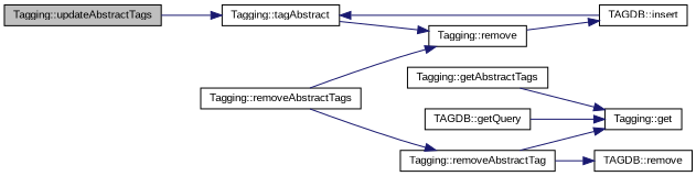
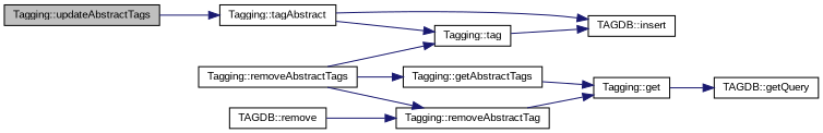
  digraph {
    fontname="Liberation Sans"
    rankdir=LR
    node [color=black fillcolor=white fontname="Liberation Sans" fontsize=10 shape=record style=filled]
    edge [color=midnightblue fontname="Liberation Sans" fontsize=10 labelfontname=Helvetica labelfontsize=10 style=solid]
    n1 [fillcolor=grey75 fontcolor=black height=0.2 label="Tagging::updateAbstractTags" width=0.4]
    n2 [height=0.2 label="Tagging::tagAbstract" width=0.4]
    n3 [height=0.2 label="Tagging::removeAbstractTags" width=0.4]
-   n4 [height=0.2 label="Tagging::remove" width=0.4]
+   n4 [height=0.2 label="Tagging::tag" width=0.4]
    n5 [height=0.2 label="Tagging::getAbstractTags" width=0.4]
    n6 [height=0.2 label="Tagging::removeAbstractTag" width=0.4]
    n7 [height=0.2 label="TAGDB::insert" width=0.4]
    n8 [height=0.2 label="Tagging::get" width=0.4]
    n9 [height=0.2 label="TAGDB::remove" width=0.4]
    n10 [height=0.2 label="TAGDB::getQuery" width=0.4]
    n1 -> n2
    n2 -> n4
-   n7 -> n2
+   n2 -> n7
    n3 -> n4
+   n3 -> n5
    n3 -> n6
    n4 -> n7
    n5 -> n8
    n6 -> n8
-   n6 -> n9
-   n10 -> n8
+   n9 -> n6
+   n8 -> n10
  }
